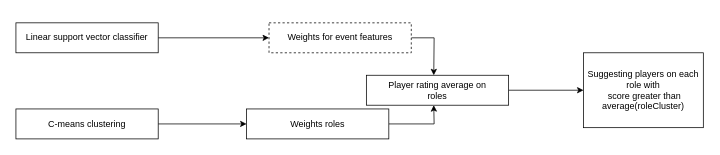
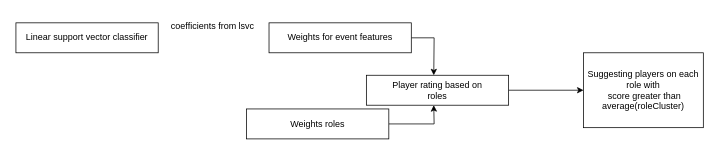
  <mxCell id="0" />
  <mxCell id="1" parent="0" />
- <mxCell id="2" style="edgeStyle=orthogonalEdgeStyle;rounded=0;orthogonalLoop=1;jettySize=auto;html=1;entryX=0;entryY=0.5;entryDx=0;entryDy=0;" parent="1" source="3" target="7" edge="1"><mxGeometry relative="1" as="geometry" /></mxCell>
  <mxCell id="3" value="Linear support vector classifier" style="rounded=0;whiteSpace=wrap;html=1;" parent="1" vertex="1"><mxGeometry x="20" y="30" width="190" height="40" as="geometry" /></mxCell>
- <mxCell id="4" value="" style="edgeStyle=orthogonalEdgeStyle;rounded=0;orthogonalLoop=1;jettySize=auto;html=1;entryX=0;entryY=0.5;entryDx=0;entryDy=0;" parent="1" source="5" target="9" edge="1"><mxGeometry relative="1" as="geometry" /></mxCell>
- <mxCell id="5" value="C-means clustering" style="rounded=0;whiteSpace=wrap;html=1;" parent="1" vertex="1"><mxGeometry x="20" y="145" width="190" height="40" as="geometry" /></mxCell>
  <mxCell id="6" style="edgeStyle=orthogonalEdgeStyle;rounded=0;orthogonalLoop=1;jettySize=auto;html=1;" parent="1" source="7" edge="1"><mxGeometry relative="1" as="geometry"><mxPoint x="578" y="100" as="targetPoint" /></mxGeometry></mxCell>
- <mxCell id="7" value="Weights for event features" style="rounded=0;whiteSpace=wrap;html=1;dashed=1;" parent="1" vertex="1"><mxGeometry x="358" y="30" width="190" height="40" as="geometry" /></mxCell>
+ <mxCell id="7" value="Weights for event features" style="rounded=0;whiteSpace=wrap;html=1;" parent="1" vertex="1"><mxGeometry x="358" y="30" width="190" height="40" as="geometry" /></mxCell>
  <mxCell id="8" style="edgeStyle=orthogonalEdgeStyle;rounded=0;orthogonalLoop=1;jettySize=auto;html=1;" parent="1" source="9" edge="1"><mxGeometry relative="1" as="geometry"><mxPoint x="578" y="140" as="targetPoint" /></mxGeometry></mxCell>
  <mxCell id="9" value="Weights roles" style="rounded=0;whiteSpace=wrap;html=1;" parent="1" vertex="1"><mxGeometry x="328" y="145" width="190" height="40" as="geometry" /></mxCell>
  <mxCell id="10" style="edgeStyle=orthogonalEdgeStyle;rounded=0;orthogonalLoop=1;jettySize=auto;html=1;exitX=1;exitY=0.5;exitDx=0;exitDy=0;entryX=0;entryY=0.5;entryDx=0;entryDy=0;" parent="1" source="11" target="12" edge="1"><mxGeometry relative="1" as="geometry" /></mxCell>
- <mxCell id="11" value="Player rating average on&lt;div&gt;roles&lt;/div&gt;" style="rounded=0;whiteSpace=wrap;html=1;" parent="1" vertex="1"><mxGeometry x="488" y="100" width="190" height="40" as="geometry" /></mxCell>
+ <mxCell id="11" value="Player rating based on&lt;div&gt;roles&lt;/div&gt;" style="rounded=0;whiteSpace=wrap;html=1;" parent="1" vertex="1"><mxGeometry x="488" y="100" width="190" height="40" as="geometry" /></mxCell>
  <mxCell id="12" value="Suggesting players on each role with&lt;div&gt;&amp;nbsp;score greater than average(roleCluster)&lt;/div&gt;" style="rounded=0;whiteSpace=wrap;html=1;" parent="1" vertex="1"><mxGeometry x="778" y="70" width="160" height="100" as="geometry" /></mxCell>
+ <mxCell id="13" value="coefficients from lsvc" style="text;html=1;align=center;verticalAlign=middle;whiteSpace=wrap;rounded=0;" parent="1" vertex="1"><mxGeometry x="218" y="20" width="130" height="30" as="geometry" /></mxCell>
